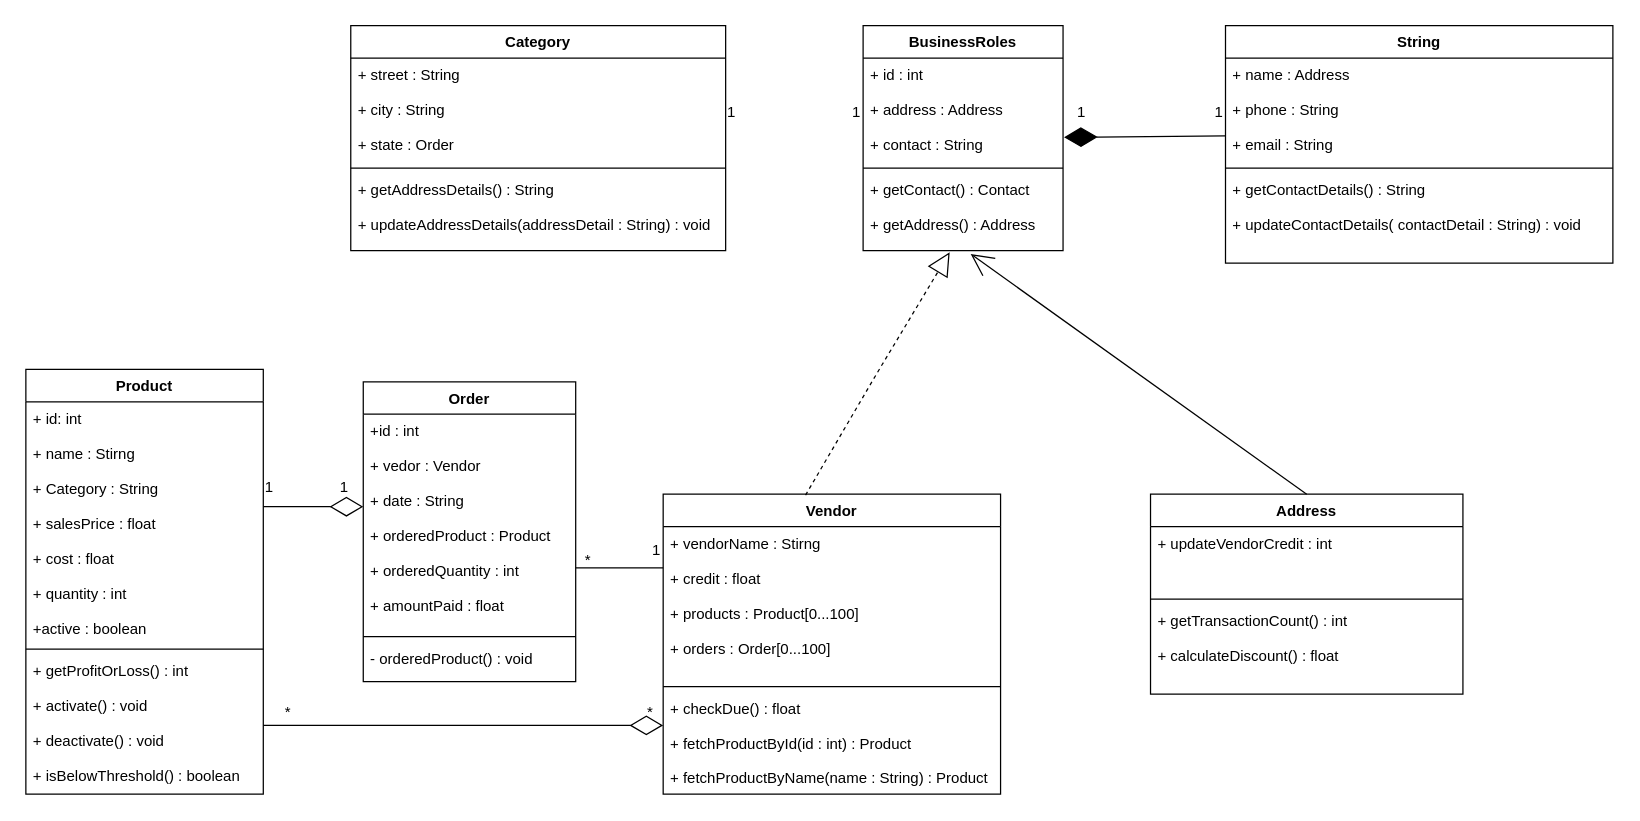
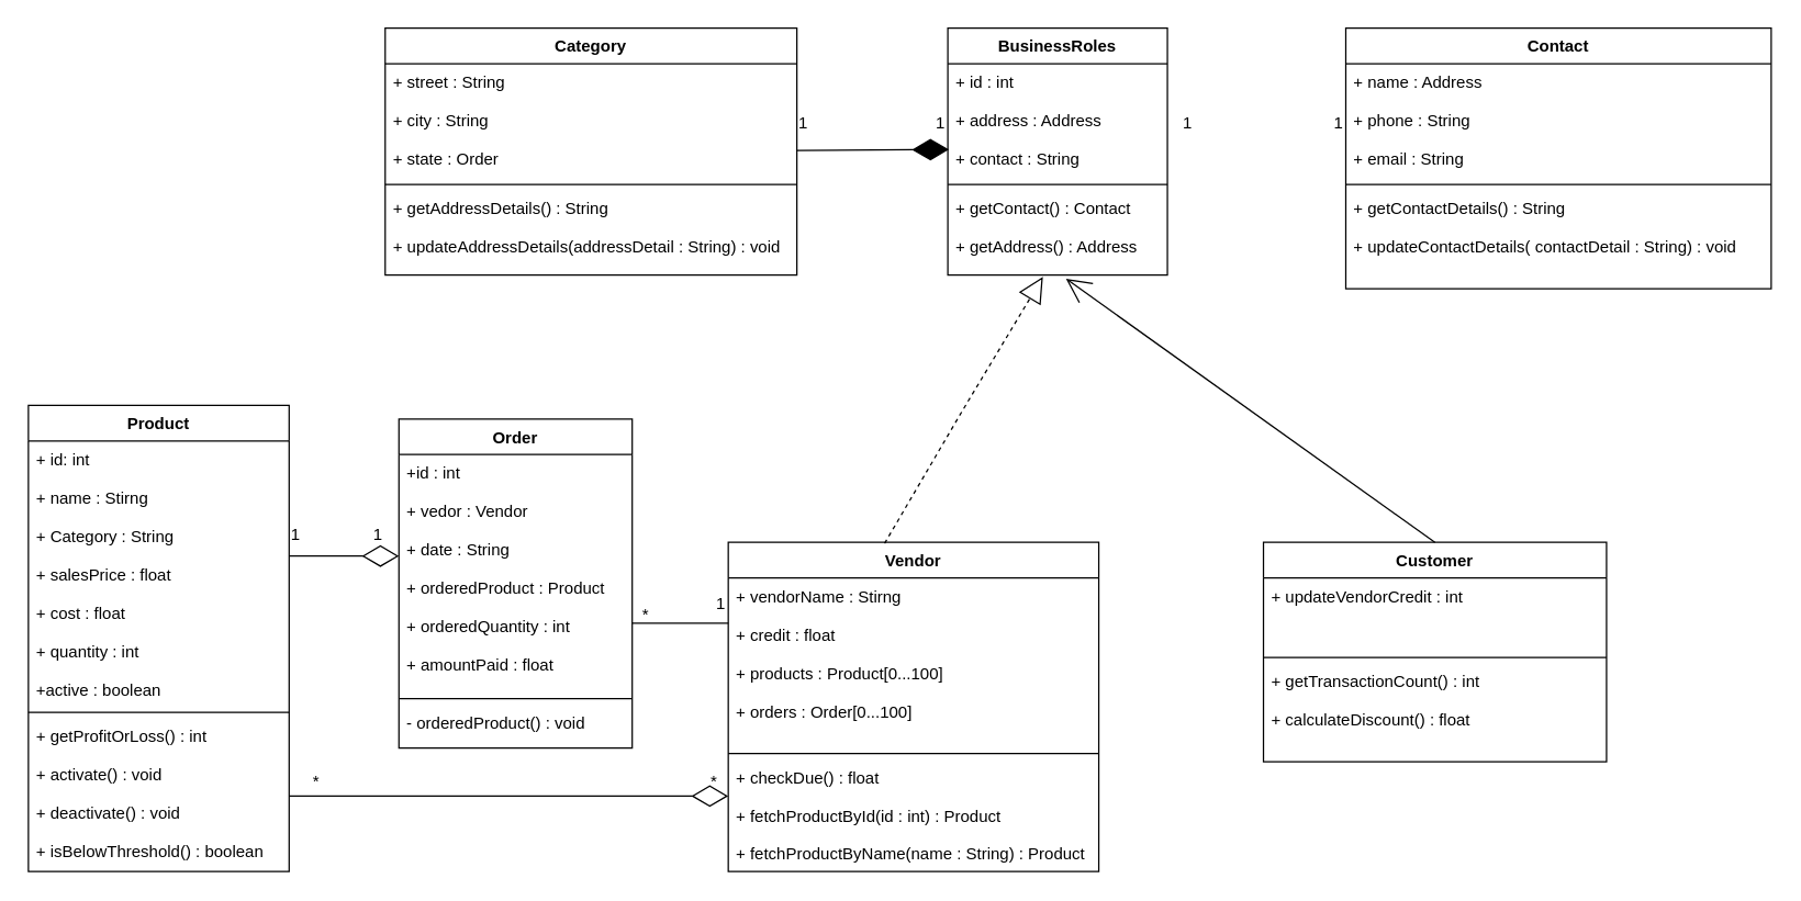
  <mxCell id="0" />
  <mxCell id="1" parent="0" />
  <mxCell id="2" value="Product" style="swimlane;fontStyle=1;align=center;verticalAlign=top;childLayout=stackLayout;horizontal=1;startSize=26;horizontalStack=0;resizeParent=1;resizeParentMax=0;resizeLast=0;collapsible=1;marginBottom=0;" parent="1" vertex="1"><mxGeometry x="20" y="295" width="190" height="340" as="geometry" /></mxCell>
  <mxCell id="3" value="+ id: int&#10; &#10;+ name : Stirng&#10;&#10;+ Category : String &#10;&#10;+ salesPrice : float&#10;&#10;+ cost : float &#10;&#10;+ quantity : int &#10;&#10;+active : boolean" style="text;strokeColor=none;fillColor=none;align=left;verticalAlign=top;spacingLeft=4;spacingRight=4;overflow=hidden;rotatable=0;points=[[0,0.5],[1,0.5]];portConstraint=eastwest;" parent="2" vertex="1"><mxGeometry y="26" width="190" height="194" as="geometry" /></mxCell>
  <mxCell id="4" value="" style="line;strokeWidth=1;fillColor=none;align=left;verticalAlign=middle;spacingTop=-1;spacingLeft=3;spacingRight=3;rotatable=0;labelPosition=right;points=[];portConstraint=eastwest;" parent="2" vertex="1"><mxGeometry y="220" width="190" height="8" as="geometry" /></mxCell>
  <mxCell id="5" value="+ getProfitOrLoss() : int &#10;&#10;+ activate() : void&#10;&#10;+ deactivate() : void&#10;&#10;+ isBelowThreshold() : boolean" style="text;strokeColor=none;fillColor=none;align=left;verticalAlign=top;spacingLeft=4;spacingRight=4;overflow=hidden;rotatable=0;points=[[0,0.5],[1,0.5]];portConstraint=eastwest;" parent="2" vertex="1"><mxGeometry y="228" width="190" height="112" as="geometry" /></mxCell>
  <mxCell id="6" value="Order" style="swimlane;fontStyle=1;align=center;verticalAlign=top;childLayout=stackLayout;horizontal=1;startSize=26;horizontalStack=0;resizeParent=1;resizeParentMax=0;resizeLast=0;collapsible=1;marginBottom=0;" parent="1" vertex="1"><mxGeometry x="290" y="305" width="170" height="240" as="geometry" /></mxCell>
  <mxCell id="7" value="+id : int &#10;&#10;+ vedor : Vendor&#10;&#10;+ date : String&#10; &#10;+ orderedProduct : Product&#10;&#10;+ orderedQuantity : int&#10; &#10;+ amountPaid : float " style="text;strokeColor=none;fillColor=none;align=left;verticalAlign=top;spacingLeft=4;spacingRight=4;overflow=hidden;rotatable=0;points=[[0,0.5],[1,0.5]];portConstraint=eastwest;" parent="6" vertex="1"><mxGeometry y="26" width="170" height="174" as="geometry" /></mxCell>
  <mxCell id="8" value="" style="line;strokeWidth=1;fillColor=none;align=left;verticalAlign=middle;spacingTop=-1;spacingLeft=3;spacingRight=3;rotatable=0;labelPosition=right;points=[];portConstraint=eastwest;" parent="6" vertex="1"><mxGeometry y="200" width="170" height="8" as="geometry" /></mxCell>
  <mxCell id="9" value="- orderedProduct() : void" style="text;strokeColor=none;fillColor=none;align=left;verticalAlign=top;spacingLeft=4;spacingRight=4;overflow=hidden;rotatable=0;points=[[0,0.5],[1,0.5]];portConstraint=eastwest;" parent="6" vertex="1"><mxGeometry y="208" width="170" height="32" as="geometry" /></mxCell>
  <mxCell id="10" value="Vendor" style="swimlane;fontStyle=1;align=center;verticalAlign=top;childLayout=stackLayout;horizontal=1;startSize=26;horizontalStack=0;resizeParent=1;resizeParentMax=0;resizeLast=0;collapsible=1;marginBottom=0;" parent="1" vertex="1"><mxGeometry x="530" y="395" width="270" height="240" as="geometry" /></mxCell>
  <mxCell id="11" value="+ vendorName : Stirng&#10;&#10;+ credit : float&#10;&#10;+ products : Product[0...100]&#10;&#10;+ orders : Order[0...100]" style="text;strokeColor=none;fillColor=none;align=left;verticalAlign=top;spacingLeft=4;spacingRight=4;overflow=hidden;rotatable=0;points=[[0,0.5],[1,0.5]];portConstraint=eastwest;" parent="10" vertex="1"><mxGeometry y="26" width="270" height="124" as="geometry" /></mxCell>
  <mxCell id="12" value="" style="line;strokeWidth=1;fillColor=none;align=left;verticalAlign=middle;spacingTop=-1;spacingLeft=3;spacingRight=3;rotatable=0;labelPosition=right;points=[];portConstraint=eastwest;" parent="10" vertex="1"><mxGeometry y="150" width="270" height="8" as="geometry" /></mxCell>
  <mxCell id="13" value="+ checkDue() : float&#10;&#10;+ fetchProductById(id : int) : Product&#10;&#10;+ fetchProductByName(name : String) : Product" style="text;strokeColor=none;fillColor=none;align=left;verticalAlign=top;spacingLeft=4;spacingRight=4;overflow=hidden;rotatable=0;points=[[0,0.5],[1,0.5]];portConstraint=eastwest;" parent="10" vertex="1"><mxGeometry y="158" width="270" height="82" as="geometry" /></mxCell>
- <mxCell id="14" value="Address" style="swimlane;fontStyle=1;align=center;verticalAlign=top;childLayout=stackLayout;horizontal=1;startSize=26;horizontalStack=0;resizeParent=1;resizeParentMax=0;resizeLast=0;collapsible=1;marginBottom=0;" parent="1" vertex="1"><mxGeometry x="920" y="395" width="250" height="160" as="geometry" /></mxCell>
+ <mxCell id="14" value="Customer" style="swimlane;fontStyle=1;align=center;verticalAlign=top;childLayout=stackLayout;horizontal=1;startSize=26;horizontalStack=0;resizeParent=1;resizeParentMax=0;resizeLast=0;collapsible=1;marginBottom=0;" parent="1" vertex="1"><mxGeometry x="920" y="395" width="250" height="160" as="geometry" /></mxCell>
  <mxCell id="15" value="+ updateVendorCredit : int" style="text;strokeColor=none;fillColor=none;align=left;verticalAlign=top;spacingLeft=4;spacingRight=4;overflow=hidden;rotatable=0;points=[[0,0.5],[1,0.5]];portConstraint=eastwest;" parent="14" vertex="1"><mxGeometry y="26" width="250" height="54" as="geometry" /></mxCell>
  <mxCell id="16" value="" style="line;strokeWidth=1;fillColor=none;align=left;verticalAlign=middle;spacingTop=-1;spacingLeft=3;spacingRight=3;rotatable=0;labelPosition=right;points=[];portConstraint=eastwest;" parent="14" vertex="1"><mxGeometry y="80" width="250" height="8" as="geometry" /></mxCell>
  <mxCell id="17" value="+ getTransactionCount() : int &#10;&#10;+ calculateDiscount() : float" style="text;strokeColor=none;fillColor=none;align=left;verticalAlign=top;spacingLeft=4;spacingRight=4;overflow=hidden;rotatable=0;points=[[0,0.5],[1,0.5]];portConstraint=eastwest;" parent="14" vertex="1"><mxGeometry y="88" width="250" height="72" as="geometry" /></mxCell>
  <mxCell id="18" value="BusinessRoles" style="swimlane;fontStyle=1;align=center;verticalAlign=top;childLayout=stackLayout;horizontal=1;startSize=26;horizontalStack=0;resizeParent=1;resizeParentMax=0;resizeLast=0;collapsible=1;marginBottom=0;" parent="1" vertex="1"><mxGeometry x="690" y="20" width="160" height="180" as="geometry" /></mxCell>
  <mxCell id="19" value="+ id : int &#10;&#10;+ address : Address&#10;&#10;+ contact : String" style="text;strokeColor=none;fillColor=none;align=left;verticalAlign=top;spacingLeft=4;spacingRight=4;overflow=hidden;rotatable=0;points=[[0,0.5],[1,0.5]];portConstraint=eastwest;" parent="18" vertex="1"><mxGeometry y="26" width="160" height="84" as="geometry" /></mxCell>
  <mxCell id="20" value="" style="line;strokeWidth=1;fillColor=none;align=left;verticalAlign=middle;spacingTop=-1;spacingLeft=3;spacingRight=3;rotatable=0;labelPosition=right;points=[];portConstraint=eastwest;" parent="18" vertex="1"><mxGeometry y="110" width="160" height="8" as="geometry" /></mxCell>
  <mxCell id="21" value="+ getContact() : Contact&#10;&#10;+ getAddress() : Address" style="text;strokeColor=none;fillColor=none;align=left;verticalAlign=top;spacingLeft=4;spacingRight=4;overflow=hidden;rotatable=0;points=[[0,0.5],[1,0.5]];portConstraint=eastwest;" parent="18" vertex="1"><mxGeometry y="118" width="160" height="62" as="geometry" /></mxCell>
  <mxCell id="22" value="Category" style="swimlane;fontStyle=1;align=center;verticalAlign=top;childLayout=stackLayout;horizontal=1;startSize=26;horizontalStack=0;resizeParent=1;resizeParentMax=0;resizeLast=0;collapsible=1;marginBottom=0;" parent="1" vertex="1"><mxGeometry x="280" y="20" width="300" height="180" as="geometry" /></mxCell>
  <mxCell id="23" value="+ street : String&#10;&#10;+ city : String&#10;&#10;+ state : Order" style="text;strokeColor=none;fillColor=none;align=left;verticalAlign=top;spacingLeft=4;spacingRight=4;overflow=hidden;rotatable=0;points=[[0,0.5],[1,0.5]];portConstraint=eastwest;" parent="22" vertex="1"><mxGeometry y="26" width="300" height="84" as="geometry" /></mxCell>
  <mxCell id="24" value="" style="line;strokeWidth=1;fillColor=none;align=left;verticalAlign=middle;spacingTop=-1;spacingLeft=3;spacingRight=3;rotatable=0;labelPosition=right;points=[];portConstraint=eastwest;" parent="22" vertex="1"><mxGeometry y="110" width="300" height="8" as="geometry" /></mxCell>
  <mxCell id="25" value="+ getAddressDetails() : String&#10;&#10;+ updateAddressDetails(addressDetail : String) : void" style="text;strokeColor=none;fillColor=none;align=left;verticalAlign=top;spacingLeft=4;spacingRight=4;overflow=hidden;rotatable=0;points=[[0,0.5],[1,0.5]];portConstraint=eastwest;" parent="22" vertex="1"><mxGeometry y="118" width="300" height="62" as="geometry" /></mxCell>
- <mxCell id="26" value="String" style="swimlane;fontStyle=1;align=center;verticalAlign=top;childLayout=stackLayout;horizontal=1;startSize=26;horizontalStack=0;resizeParent=1;resizeParentMax=0;resizeLast=0;collapsible=1;marginBottom=0;" parent="1" vertex="1"><mxGeometry x="980" y="20" width="310" height="190" as="geometry" /></mxCell>
+ <mxCell id="26" value="Contact" style="swimlane;fontStyle=1;align=center;verticalAlign=top;childLayout=stackLayout;horizontal=1;startSize=26;horizontalStack=0;resizeParent=1;resizeParentMax=0;resizeLast=0;collapsible=1;marginBottom=0;" parent="1" vertex="1"><mxGeometry x="980" y="20" width="310" height="190" as="geometry" /></mxCell>
  <mxCell id="27" value="+ name : Address &#10;&#10;+ phone : String &#10;&#10;+ email : String " style="text;strokeColor=none;fillColor=none;align=left;verticalAlign=top;spacingLeft=4;spacingRight=4;overflow=hidden;rotatable=0;points=[[0,0.5],[1,0.5]];portConstraint=eastwest;" parent="26" vertex="1"><mxGeometry y="26" width="310" height="84" as="geometry" /></mxCell>
  <mxCell id="28" value="" style="line;strokeWidth=1;fillColor=none;align=left;verticalAlign=middle;spacingTop=-1;spacingLeft=3;spacingRight=3;rotatable=0;labelPosition=right;points=[];portConstraint=eastwest;" parent="26" vertex="1"><mxGeometry y="110" width="310" height="8" as="geometry" /></mxCell>
  <mxCell id="29" value="+ getContactDetails() : String&#10;&#10;+ updateContactDetails( contactDetail : String) : void" style="text;strokeColor=none;fillColor=none;align=left;verticalAlign=top;spacingLeft=4;spacingRight=4;overflow=hidden;rotatable=0;points=[[0,0.5],[1,0.5]];portConstraint=eastwest;" parent="26" vertex="1"><mxGeometry y="118" width="310" height="72" as="geometry" /></mxCell>
  <mxCell id="30" value="" style="endArrow=diamondThin;endFill=0;endSize=24;html=1;" parent="1" edge="1"><mxGeometry width="160" relative="1" as="geometry"><mxPoint x="210" y="405" as="sourcePoint" /><mxPoint x="290" y="405" as="targetPoint" /></mxGeometry></mxCell>
  <mxCell id="31" value="1" style="text;html=1;strokeColor=none;fillColor=none;align=center;verticalAlign=middle;whiteSpace=wrap;rounded=0;" parent="1" vertex="1"><mxGeometry x="210" y="380" width="10" height="20" as="geometry" /></mxCell>
  <mxCell id="32" value="1" style="text;html=1;strokeColor=none;fillColor=none;align=center;verticalAlign=middle;whiteSpace=wrap;rounded=0;" parent="1" vertex="1"><mxGeometry x="270" y="380" width="10" height="20" as="geometry" /></mxCell>
  <mxCell id="33" value="" style="endArrow=diamondThin;endFill=0;endSize=24;html=1;" parent="1" edge="1"><mxGeometry width="160" relative="1" as="geometry"><mxPoint x="210" y="580" as="sourcePoint" /><mxPoint x="530" y="580" as="targetPoint" /></mxGeometry></mxCell>
  <mxCell id="34" value="" style="line;strokeWidth=1;fillColor=none;align=left;verticalAlign=middle;spacingTop=-1;spacingLeft=3;spacingRight=3;rotatable=0;labelPosition=right;points=[];portConstraint=eastwest;" parent="1" vertex="1"><mxGeometry x="460" y="450" width="70" height="8" as="geometry" /></mxCell>
  <mxCell id="35" value="*" style="text;html=1;strokeColor=none;fillColor=none;align=center;verticalAlign=middle;whiteSpace=wrap;rounded=0;" parent="1" vertex="1"><mxGeometry x="220" y="560" width="20" height="20" as="geometry" /></mxCell>
  <mxCell id="36" value="*" style="text;html=1;strokeColor=none;fillColor=none;align=center;verticalAlign=middle;whiteSpace=wrap;rounded=0;" parent="1" vertex="1"><mxGeometry x="510" y="560" width="20" height="20" as="geometry" /></mxCell>
  <mxCell id="37" value="*" style="text;html=1;strokeColor=none;fillColor=none;align=center;verticalAlign=middle;whiteSpace=wrap;rounded=0;" parent="1" vertex="1"><mxGeometry x="460" y="438" width="20" height="20" as="geometry" /></mxCell>
  <mxCell id="38" value="1" style="text;html=1;strokeColor=none;fillColor=none;align=center;verticalAlign=middle;whiteSpace=wrap;rounded=0;" parent="1" vertex="1"><mxGeometry x="520" y="430" width="10" height="20" as="geometry" /></mxCell>
- <mxCell id="40" value="" style="endArrow=diamondThin;endFill=1;endSize=24;html=1;entryX=1.005;entryY=0.755;entryDx=0;entryDy=0;entryPerimeter=0;exitX=0;exitY=0.741;exitDx=0;exitDy=0;exitPerimeter=0;" parent="1" source="27" target="19" edge="1"><mxGeometry width="160" relative="1" as="geometry"><mxPoint x="780" y="180" as="sourcePoint" /><mxPoint x="940" y="180" as="targetPoint" /></mxGeometry></mxCell>
+ <mxCell id="39" value="" style="endArrow=diamondThin;endFill=1;endSize=24;html=1;entryX=0.005;entryY=0.745;entryDx=0;entryDy=0;entryPerimeter=0;exitX=1;exitY=0.752;exitDx=0;exitDy=0;exitPerimeter=0;" parent="1" source="23" target="19" edge="1"><mxGeometry width="160" relative="1" as="geometry"><mxPoint x="581" y="109" as="sourcePoint" /><mxPoint x="688" y="108" as="targetPoint" /></mxGeometry></mxCell>
  <mxCell id="41" value="1" style="text;html=1;strokeColor=none;fillColor=none;align=center;verticalAlign=middle;whiteSpace=wrap;rounded=0;" parent="1" vertex="1"><mxGeometry x="580" y="80" width="10" height="20" as="geometry" /></mxCell>
  <mxCell id="42" value="1" style="text;html=1;strokeColor=none;fillColor=none;align=center;verticalAlign=middle;whiteSpace=wrap;rounded=0;" parent="1" vertex="1"><mxGeometry x="680" y="80" width="10" height="20" as="geometry" /></mxCell>
  <mxCell id="43" value="1" style="text;html=1;strokeColor=none;fillColor=none;align=center;verticalAlign=middle;whiteSpace=wrap;rounded=0;" parent="1" vertex="1"><mxGeometry x="860" y="80" width="10" height="20" as="geometry" /></mxCell>
  <mxCell id="44" value="1" style="text;html=1;strokeColor=none;fillColor=none;align=center;verticalAlign=middle;whiteSpace=wrap;rounded=0;" parent="1" vertex="1"><mxGeometry x="970" y="80" width="10" height="20" as="geometry" /></mxCell>
  <mxCell id="45" value="" style="endArrow=block;endSize=16;endFill=0;html=1;entryX=0.433;entryY=1.023;entryDx=0;entryDy=0;entryPerimeter=0;exitX=0.422;exitY=0.003;exitDx=0;exitDy=0;exitPerimeter=0;dashed=1;" edge="1" parent="1" source="10" target="21"><mxGeometry width="160" relative="1" as="geometry"><mxPoint x="620" y="330" as="sourcePoint" /><mxPoint x="780" y="330" as="targetPoint" /><Array as="points"><mxPoint x="700" y="300" /></Array></mxGeometry></mxCell>
  <mxCell id="46" value="" style="endArrow=open;endSize=16;endFill=0;html=1;entryX=0.538;entryY=1.044;entryDx=0;entryDy=0;entryPerimeter=0;exitX=0.5;exitY=0;exitDx=0;exitDy=0;" edge="1" parent="1" source="14" target="21"><mxGeometry width="160" relative="1" as="geometry"><mxPoint x="500" y="310" as="sourcePoint" /><mxPoint x="660" y="310" as="targetPoint" /></mxGeometry></mxCell>
